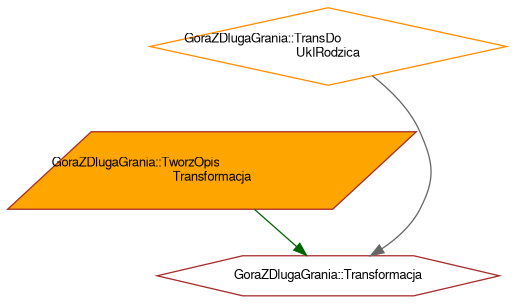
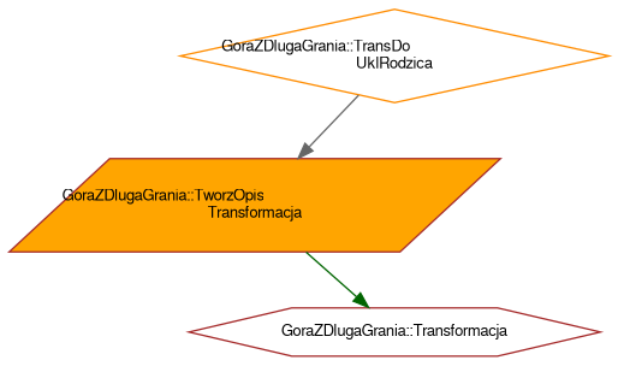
  digraph {
    rankdir=TB
    node [color=brown fillcolor=white fontname=FreeSans fontsize=10 style=filled]
    edge [fontname=FreeSans fontsize=10 labelfontname=FreeSans labelfontsize=10 style=solid]
    n1 [color=darkorange fontcolor=black height=0.2 label="GoraZDlugaGrania::TransDo\lUklRodzica" shape=diamond width=0.4]
    n2 [fillcolor=orange height=0.2 label="GoraZDlugaGrania::TworzOpis\lTransformacja" shape=parallelogram width=0.4]
    n3 [height=0.2 label="GoraZDlugaGrania::Transformacja" shape=hexagon width=0.4]
-   n1 -> n3 [color=gray40]
+   n1 -> n2 [color=gray40]
    n2 -> n3 [color=darkgreen]
  }
